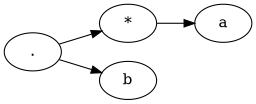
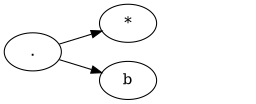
  digraph {
    rankdir=LR
    n1 [label="."]
    n2 [label="*"]
    n3 [label=b]
-   n4 [label=a]
    n1 -> n2
    n1 -> n3
-   n2 -> n4
  }
